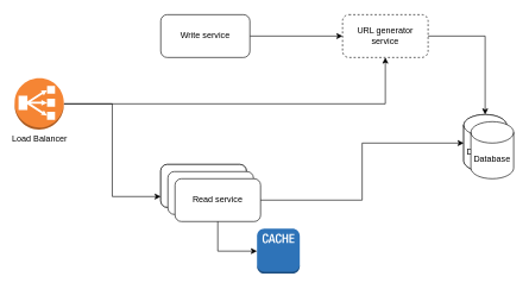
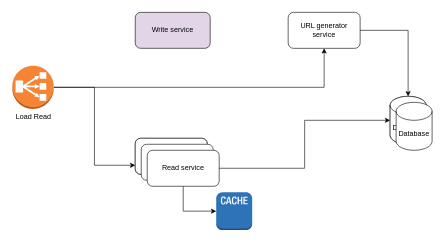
  <mxCell id="0" />
  <mxCell id="1" parent="0" />
  <mxCell id="2" style="edgeStyle=orthogonalEdgeStyle;rounded=0;orthogonalLoop=1;jettySize=auto;html=1;" edge="1" parent="1" source="4" target="8"><mxGeometry relative="1" as="geometry" /></mxCell>
  <mxCell id="3" style="edgeStyle=orthogonalEdgeStyle;rounded=0;orthogonalLoop=1;jettySize=auto;html=1;entryX=0;entryY=0.75;entryDx=0;entryDy=0;" edge="1" parent="1" source="4" target="11"><mxGeometry relative="1" as="geometry" /></mxCell>
- <mxCell id="4" value="Load Balancer" style="outlineConnect=0;dashed=0;verticalLabelPosition=bottom;verticalAlign=top;align=center;html=1;shape=mxgraph.aws3.classic_load_balancer;fillColor=#F58534;gradientColor=none;" vertex="1" parent="1"><mxGeometry x="20" y="109" width="69" height="72" as="geometry" /></mxCell>
- <mxCell id="5" style="edgeStyle=orthogonalEdgeStyle;rounded=0;orthogonalLoop=1;jettySize=auto;html=1;entryX=0;entryY=0.5;entryDx=0;entryDy=0;" edge="1" parent="1" source="6" target="8"><mxGeometry relative="1" as="geometry" /></mxCell>
- <mxCell id="6" value="Write service" style="rounded=1;whiteSpace=wrap;html=1;" vertex="1" parent="1"><mxGeometry x="225" y="20" width="125" height="60" as="geometry" /></mxCell>
+ <mxCell id="4" value="Load Read" style="outlineConnect=0;dashed=0;verticalLabelPosition=bottom;verticalAlign=top;align=center;html=1;shape=mxgraph.aws3.classic_load_balancer;fillColor=#F58534;gradientColor=none;" vertex="1" parent="1"><mxGeometry x="20" y="109" width="69" height="72" as="geometry" /></mxCell>
+ <mxCell id="6" value="Write service" style="rounded=1;whiteSpace=wrap;html=1;fillColor=#e1d5e7;" vertex="1" parent="1"><mxGeometry x="225" y="20" width="125" height="60" as="geometry" /></mxCell>
  <mxCell id="7" value="Read service" style="rounded=1;whiteSpace=wrap;html=1;" vertex="1" parent="1"><mxGeometry x="225" y="230" width="120" height="60" as="geometry" /></mxCell>
- <mxCell id="8" value="URL generator service" style="rounded=1;whiteSpace=wrap;html=1;dashed=1;" vertex="1" parent="1"><mxGeometry x="480" y="20" width="120" height="60" as="geometry" /></mxCell>
+ <mxCell id="8" value="URL generator service" style="rounded=1;whiteSpace=wrap;html=1;" vertex="1" parent="1"><mxGeometry x="480" y="20" width="120" height="60" as="geometry" /></mxCell>
  <mxCell id="9" value="Database" style="shape=cylinder3;whiteSpace=wrap;html=1;boundedLbl=1;backgroundOutline=1;size=15;" vertex="1" parent="1"><mxGeometry x="650" y="160" width="60" height="80" as="geometry" /></mxCell>
  <mxCell id="10" value="" style="outlineConnect=0;dashed=0;verticalLabelPosition=bottom;verticalAlign=top;align=center;html=1;shape=mxgraph.aws3.cache_node;fillColor=#2E73B8;gradientColor=none;" vertex="1" parent="1"><mxGeometry x="360" y="320" width="60" height="63" as="geometry" /></mxCell>
  <mxCell id="11" value="Read service" style="rounded=1;whiteSpace=wrap;html=1;" vertex="1" parent="1"><mxGeometry x="225" y="230" width="120" height="60" as="geometry" /></mxCell>
  <mxCell id="12" value="Read service" style="rounded=1;whiteSpace=wrap;html=1;" vertex="1" parent="1"><mxGeometry x="235" y="240" width="120" height="60" as="geometry" /></mxCell>
  <mxCell id="13" value="Read service" style="rounded=1;whiteSpace=wrap;html=1;" vertex="1" parent="1"><mxGeometry x="245" y="250" width="120" height="60" as="geometry" /></mxCell>
  <mxCell id="14" style="edgeStyle=orthogonalEdgeStyle;rounded=0;orthogonalLoop=1;jettySize=auto;html=1;entryX=0.5;entryY=0;entryDx=0;entryDy=0;entryPerimeter=0;" edge="1" parent="1" source="8" target="9"><mxGeometry relative="1" as="geometry" /></mxCell>
  <mxCell id="15" style="edgeStyle=orthogonalEdgeStyle;rounded=0;orthogonalLoop=1;jettySize=auto;html=1;entryX=0;entryY=0.5;entryDx=0;entryDy=0;entryPerimeter=0;" edge="1" parent="1" source="13" target="10"><mxGeometry relative="1" as="geometry" /></mxCell>
  <mxCell id="16" style="edgeStyle=orthogonalEdgeStyle;rounded=0;orthogonalLoop=1;jettySize=auto;html=1;entryX=0;entryY=0.5;entryDx=0;entryDy=0;entryPerimeter=0;" edge="1" parent="1" source="13" target="9"><mxGeometry relative="1" as="geometry" /></mxCell>
  <mxCell id="17" value="Database" style="shape=cylinder3;whiteSpace=wrap;html=1;boundedLbl=1;backgroundOutline=1;size=15;" vertex="1" parent="1"><mxGeometry x="650" y="160" width="60" height="80" as="geometry" /></mxCell>
  <mxCell id="18" value="Database" style="shape=cylinder3;whiteSpace=wrap;html=1;boundedLbl=1;backgroundOutline=1;size=15;" vertex="1" parent="1"><mxGeometry x="660" y="170" width="60" height="80" as="geometry" /></mxCell>
